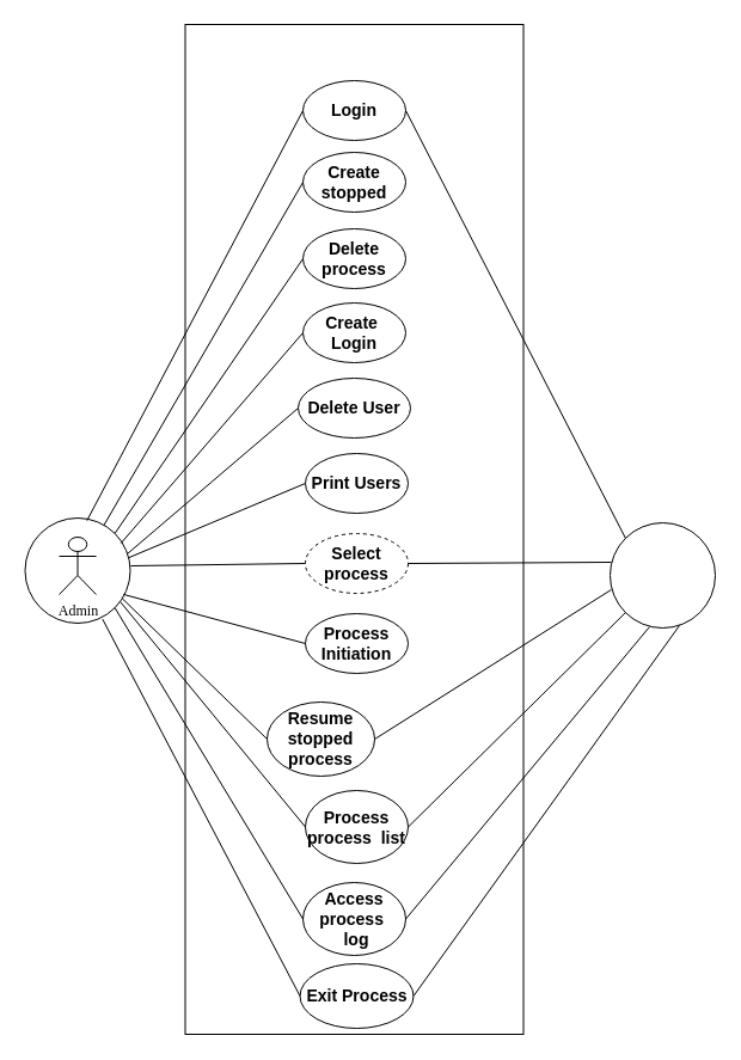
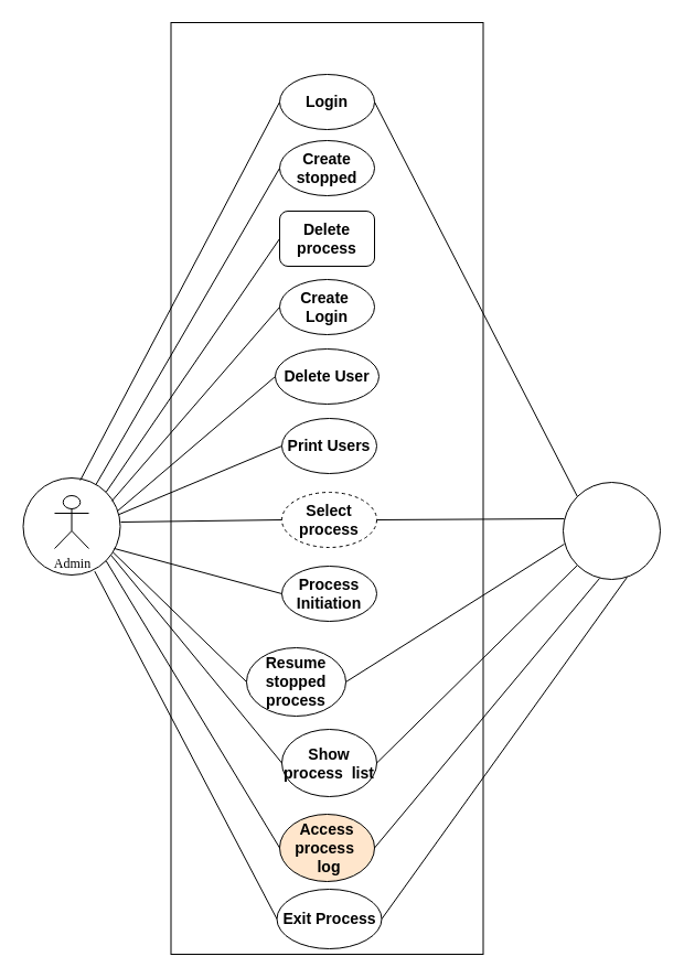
  <mxCell id="0" />
  <mxCell id="1" parent="0" />
  <mxCell id="2" value="" style="rounded=0;whiteSpace=wrap;html=1;" parent="1" vertex="1"><mxGeometry x="154.5" y="20" width="283" height="845" as="geometry" /></mxCell>
  <mxCell id="3" value="" style="ellipse;whiteSpace=wrap;html=1;aspect=fixed;" parent="1" vertex="1"><mxGeometry x="20.5" y="433" width="88" height="88" as="geometry" /></mxCell>
  <mxCell id="4" value="Admin" style="shape=umlActor;verticalLabelPosition=bottom;verticalAlign=top;html=1;outlineConnect=0;shadow=0;fontFamily=Verdana;" parent="1" vertex="1"><mxGeometry x="49" y="449" width="31" height="48" as="geometry" /></mxCell>
  <mxCell id="5" value="&lt;h3&gt;Login&lt;/h3&gt;" style="ellipse;whiteSpace=wrap;html=1;" parent="1" vertex="1"><mxGeometry x="253" y="67" width="86" height="50" as="geometry" /></mxCell>
  <mxCell id="6" value="&lt;h3&gt;Create stopped&lt;/h3&gt;" style="ellipse;whiteSpace=wrap;html=1;" parent="1" vertex="1"><mxGeometry x="253" y="127" width="86" height="50" as="geometry" /></mxCell>
- <mxCell id="7" value="&lt;h3&gt;Delete process&lt;/h3&gt;" style="ellipse;whiteSpace=wrap;html=1;" parent="1" vertex="1"><mxGeometry x="253" y="191" width="86" height="50" as="geometry" /></mxCell>
+ <mxCell id="7" value="&lt;h3&gt;Delete process&lt;/h3&gt;" style="whiteSpace=wrap;html=1;rounded=1;" parent="1" vertex="1"><mxGeometry x="253" y="191" width="86" height="50" as="geometry" /></mxCell>
  <mxCell id="8" value="&lt;h3&gt;Create&amp;nbsp; Login&lt;/h3&gt;" style="ellipse;whiteSpace=wrap;html=1;" parent="1" vertex="1"><mxGeometry x="253" y="253" width="86" height="50" as="geometry" /></mxCell>
  <mxCell id="9" value="&lt;h3&gt;Delete User&lt;/h3&gt;" style="ellipse;whiteSpace=wrap;html=1;" parent="1" vertex="1"><mxGeometry x="249" y="316" width="94" height="50" as="geometry" /></mxCell>
  <mxCell id="10" value="&lt;h3&gt;Exit Process&lt;/h3&gt;" style="ellipse;whiteSpace=wrap;html=1;" parent="1" vertex="1"><mxGeometry x="250.5" y="806" width="95" height="54" as="geometry" /></mxCell>
  <mxCell id="11" value="&lt;h3&gt;Select process&lt;/h3&gt;" style="ellipse;whiteSpace=wrap;html=1;dashed=1;" parent="1" vertex="1"><mxGeometry x="255" y="446" width="86" height="50" as="geometry" /></mxCell>
  <mxCell id="12" value="&lt;h3&gt;Resume stopped process&lt;/h3&gt;" style="ellipse;whiteSpace=wrap;html=1;" parent="1" vertex="1"><mxGeometry x="223" y="587" width="90" height="62" as="geometry" /></mxCell>
- <mxCell id="13" value="&lt;h3&gt;Process process&amp;nbsp; list&lt;/h3&gt;" style="ellipse;whiteSpace=wrap;html=1;" parent="1" vertex="1"><mxGeometry x="255" y="661" width="86" height="61" as="geometry" /></mxCell>
- <mxCell id="14" value="&lt;h3&gt;Access process&amp;nbsp; &amp;nbsp;log&lt;/h3&gt;" style="ellipse;whiteSpace=wrap;html=1;" parent="1" vertex="1"><mxGeometry x="253" y="738" width="86" height="61" as="geometry" /></mxCell>
+ <mxCell id="13" value="&lt;h3&gt;Show process&amp;nbsp; list&lt;/h3&gt;" style="ellipse;whiteSpace=wrap;html=1;" parent="1" vertex="1"><mxGeometry x="255" y="661" width="86" height="61" as="geometry" /></mxCell>
+ <mxCell id="14" value="&lt;h3&gt;Access process&amp;nbsp; &amp;nbsp;log&lt;/h3&gt;" style="ellipse;whiteSpace=wrap;html=1;fillColor=#ffe6cc;" parent="1" vertex="1"><mxGeometry x="253" y="738" width="86" height="61" as="geometry" /></mxCell>
  <mxCell id="15" value="" style="endArrow=none;html=1;rounded=0;entryX=0;entryY=0.5;entryDx=0;entryDy=0;exitX=0.588;exitY=0.025;exitDx=0;exitDy=0;exitPerimeter=0;" parent="1" source="3" target="5" edge="1"><mxGeometry width="50" height="50" relative="1" as="geometry"><mxPoint x="82" y="439" as="sourcePoint" /><mxPoint x="132" y="389" as="targetPoint" /></mxGeometry></mxCell>
  <mxCell id="16" value="" style="endArrow=none;html=1;rounded=0;entryX=0;entryY=0.5;entryDx=0;entryDy=0;" parent="1" source="3" target="6" edge="1"><mxGeometry width="50" height="50" relative="1" as="geometry"><mxPoint x="88" y="447" as="sourcePoint" /><mxPoint x="277" y="449" as="targetPoint" /></mxGeometry></mxCell>
  <mxCell id="17" value="" style="endArrow=none;html=1;rounded=0;entryX=0;entryY=0.5;entryDx=0;entryDy=0;exitX=1;exitY=0;exitDx=0;exitDy=0;" parent="1" source="3" target="7" edge="1"><mxGeometry width="50" height="50" relative="1" as="geometry"><mxPoint x="227" y="499" as="sourcePoint" /><mxPoint x="277" y="449" as="targetPoint" /></mxGeometry></mxCell>
  <mxCell id="18" value="" style="endArrow=none;html=1;rounded=0;entryX=0;entryY=0.5;entryDx=0;entryDy=0;exitX=0.913;exitY=0.238;exitDx=0;exitDy=0;exitPerimeter=0;" parent="1" source="3" target="8" edge="1"><mxGeometry width="50" height="50" relative="1" as="geometry"><mxPoint x="99" y="457" as="sourcePoint" /><mxPoint x="263" y="226" as="targetPoint" /></mxGeometry></mxCell>
  <mxCell id="19" value="" style="endArrow=none;html=1;rounded=0;entryX=0;entryY=0.5;entryDx=0;entryDy=0;exitX=0.975;exitY=0.338;exitDx=0;exitDy=0;exitPerimeter=0;" parent="1" source="3" target="9" edge="1"><mxGeometry width="50" height="50" relative="1" as="geometry"><mxPoint x="109" y="467" as="sourcePoint" /><mxPoint x="263" y="288" as="targetPoint" /></mxGeometry></mxCell>
  <mxCell id="20" value="" style="ellipse;whiteSpace=wrap;html=1;aspect=fixed;" parent="1" vertex="1"><mxGeometry x="510" y="437" width="88" height="88" as="geometry" /></mxCell>
  <mxCell id="21" value="" style="endArrow=none;html=1;rounded=0;exitX=0.011;exitY=0.375;exitDx=0;exitDy=0;entryX=1;entryY=0.5;entryDx=0;entryDy=0;exitPerimeter=0;" parent="1" source="20" target="11" edge="1"><mxGeometry width="50" height="50" relative="1" as="geometry"><mxPoint x="520" y="483" as="sourcePoint" /><mxPoint x="349" y="482" as="targetPoint" /></mxGeometry></mxCell>
  <mxCell id="22" value="" style="endArrow=none;html=1;rounded=0;exitX=0.011;exitY=0.636;exitDx=0;exitDy=0;entryX=1;entryY=0.5;entryDx=0;entryDy=0;exitPerimeter=0;" parent="1" source="20" target="12" edge="1"><mxGeometry width="50" height="50" relative="1" as="geometry"><mxPoint x="524" y="543" as="sourcePoint" /><mxPoint x="353" y="542" as="targetPoint" /></mxGeometry></mxCell>
  <mxCell id="23" value="" style="endArrow=none;html=1;rounded=0;exitX=0;exitY=1;exitDx=0;exitDy=0;entryX=1;entryY=0.5;entryDx=0;entryDy=0;" parent="1" source="20" target="13" edge="1"><mxGeometry width="50" height="50" relative="1" as="geometry"><mxPoint x="521" y="495" as="sourcePoint" /><mxPoint x="353" y="550" as="targetPoint" /></mxGeometry></mxCell>
  <mxCell id="24" value="" style="endArrow=none;html=1;rounded=0;exitX=0.375;exitY=0.989;exitDx=0;exitDy=0;entryX=1;entryY=0.5;entryDx=0;entryDy=0;exitPerimeter=0;" parent="1" source="20" target="14" edge="1"><mxGeometry width="50" height="50" relative="1" as="geometry"><mxPoint x="540" y="521" as="sourcePoint" /><mxPoint x="349" y="687" as="targetPoint" /></mxGeometry></mxCell>
  <mxCell id="25" value="" style="endArrow=none;html=1;rounded=0;exitX=0.659;exitY=0.977;exitDx=0;exitDy=0;entryX=1;entryY=0.5;entryDx=0;entryDy=0;exitPerimeter=0;" parent="1" source="20" target="10" edge="1"><mxGeometry width="50" height="50" relative="1" as="geometry"><mxPoint x="553" y="526" as="sourcePoint" /><mxPoint x="349" y="756" as="targetPoint" /></mxGeometry></mxCell>
  <mxCell id="26" value="" style="endArrow=none;html=1;rounded=0;entryX=0;entryY=0.5;entryDx=0;entryDy=0;exitX=0.737;exitY=0.962;exitDx=0;exitDy=0;exitPerimeter=0;" parent="1" source="3" target="10" edge="1"><mxGeometry width="50" height="50" relative="1" as="geometry"><mxPoint x="116" y="481" as="sourcePoint" /><mxPoint x="263" y="350" as="targetPoint" /></mxGeometry></mxCell>
  <mxCell id="27" value="" style="endArrow=none;html=1;rounded=0;exitX=0;exitY=0;exitDx=0;exitDy=0;entryX=1;entryY=0.5;entryDx=0;entryDy=0;" parent="1" source="20" target="5" edge="1"><mxGeometry width="50" height="50" relative="1" as="geometry"><mxPoint x="521" y="472" as="sourcePoint" /><mxPoint x="349" y="420" as="targetPoint" /></mxGeometry></mxCell>
  <mxCell id="28" value="&lt;h3&gt;Print Users&lt;/h3&gt;" style="ellipse;whiteSpace=wrap;html=1;" parent="1" vertex="1"><mxGeometry x="255" y="379" width="86" height="50" as="geometry" /></mxCell>
  <mxCell id="29" value="&lt;h3&gt;Process Initiation&lt;/h3&gt;" style="ellipse;whiteSpace=wrap;html=1;" parent="1" vertex="1"><mxGeometry x="255" y="513" width="86" height="50" as="geometry" /></mxCell>
  <mxCell id="30" value="" style="endArrow=none;html=1;rounded=0;entryX=0;entryY=0.5;entryDx=0;entryDy=0;" parent="1" target="11" edge="1"><mxGeometry width="50" height="50" relative="1" as="geometry"><mxPoint x="109" y="473" as="sourcePoint" /><mxPoint x="263" y="350" as="targetPoint" /></mxGeometry></mxCell>
  <mxCell id="31" value="" style="endArrow=none;html=1;rounded=0;entryX=0;entryY=0.5;entryDx=0;entryDy=0;exitX=0.938;exitY=0.727;exitDx=0;exitDy=0;exitPerimeter=0;" parent="1" source="3" target="29" edge="1"><mxGeometry width="50" height="50" relative="1" as="geometry"><mxPoint x="118" y="510" as="sourcePoint" /><mxPoint x="265" y="481" as="targetPoint" /></mxGeometry></mxCell>
  <mxCell id="32" value="" style="endArrow=none;html=1;rounded=0;entryX=0;entryY=0.5;entryDx=0;entryDy=0;exitX=0.925;exitY=0.766;exitDx=0;exitDy=0;exitPerimeter=0;" parent="1" source="3" target="12" edge="1"><mxGeometry width="50" height="50" relative="1" as="geometry"><mxPoint x="113" y="507" as="sourcePoint" /><mxPoint x="265" y="548" as="targetPoint" /></mxGeometry></mxCell>
  <mxCell id="33" value="" style="endArrow=none;html=1;rounded=0;entryX=0;entryY=0.5;entryDx=0;entryDy=0;exitX=0.904;exitY=0.795;exitDx=0;exitDy=0;exitPerimeter=0;" parent="1" source="3" target="13" edge="1"><mxGeometry width="50" height="50" relative="1" as="geometry"><mxPoint x="103" y="504" as="sourcePoint" /><mxPoint x="275" y="558" as="targetPoint" /></mxGeometry></mxCell>
  <mxCell id="34" value="" style="endArrow=none;html=1;rounded=0;entryX=0;entryY=0.5;entryDx=0;entryDy=0;exitX=1;exitY=1;exitDx=0;exitDy=0;" parent="1" source="3" target="14" edge="1"><mxGeometry width="50" height="50" relative="1" as="geometry"><mxPoint x="133" y="527" as="sourcePoint" /><mxPoint x="285" y="568" as="targetPoint" /></mxGeometry></mxCell>
  <mxCell id="35" value="" style="endArrow=none;html=1;rounded=0;entryX=0;entryY=0.5;entryDx=0;entryDy=0;exitX=0.985;exitY=0.377;exitDx=0;exitDy=0;exitPerimeter=0;" parent="1" source="3" target="28" edge="1"><mxGeometry width="50" height="50" relative="1" as="geometry"><mxPoint x="116" y="473" as="sourcePoint" /><mxPoint x="259" y="351" as="targetPoint" /></mxGeometry></mxCell>
